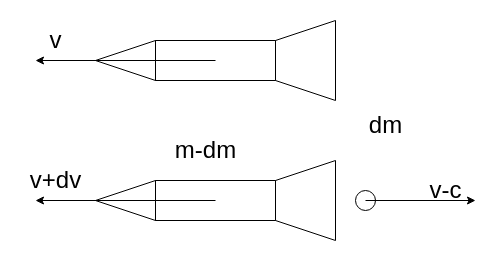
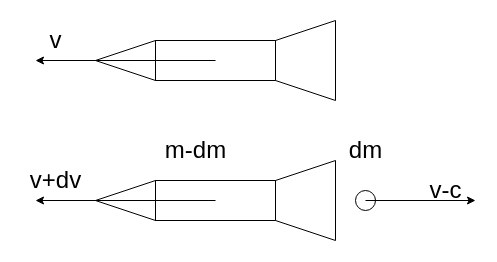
  <mxCell id="0" />
  <mxCell id="1" parent="0" />
  <mxCell id="2" value="" style="rounded=0;whiteSpace=wrap;html=1;" vertex="1" parent="1"><mxGeometry x="155" y="180" width="120" height="40" as="geometry" /></mxCell>
  <mxCell id="3" value="" style="triangle;whiteSpace=wrap;html=1;fontColor=none;direction=west;" vertex="1" parent="1"><mxGeometry x="95" y="180" width="60" height="40" as="geometry" /></mxCell>
  <mxCell id="4" value="" style="shape=trapezoid;perimeter=trapezoidPerimeter;whiteSpace=wrap;html=1;fixedSize=1;fontColor=none;direction=north;" vertex="1" parent="1"><mxGeometry x="275" y="160" width="60" height="80" as="geometry" /></mxCell>
  <mxCell id="5" value="" style="ellipse;whiteSpace=wrap;html=1;aspect=fixed;fontColor=none;" vertex="1" parent="1"><mxGeometry x="355" y="190" width="20" height="20" as="geometry" /></mxCell>
  <mxCell id="6" value="" style="endArrow=classic;html=1;fontColor=none;exitX=0.5;exitY=0.5;exitDx=0;exitDy=0;exitPerimeter=0;" edge="1" parent="1" source="2"><mxGeometry width="50" height="50" relative="1" as="geometry"><mxPoint x="305" y="220" as="sourcePoint" /><mxPoint x="35" y="200" as="targetPoint" /></mxGeometry></mxCell>
  <mxCell id="7" value="" style="endArrow=classic;html=1;fontColor=none;exitX=0.5;exitY=0.5;exitDx=0;exitDy=0;exitPerimeter=0;" edge="1" parent="1" source="5"><mxGeometry width="50" height="50" relative="1" as="geometry"><mxPoint x="265" y="240" as="sourcePoint" /><mxPoint x="475" y="200" as="targetPoint" /></mxGeometry></mxCell>
  <mxCell id="8" value="v+dv" style="text;html=1;align=center;verticalAlign=middle;resizable=0;points=[];autosize=1;strokeColor=none;fillColor=none;fontColor=none;fontSize=24;" vertex="1" parent="1"><mxGeometry x="20" y="160" width="70" height="40" as="geometry" /></mxCell>
  <mxCell id="9" value="v-c" style="text;html=1;align=center;verticalAlign=middle;resizable=0;points=[];autosize=1;strokeColor=none;fillColor=none;fontSize=24;fontColor=none;" vertex="1" parent="1"><mxGeometry x="415" y="170" width="60" height="40" as="geometry" /></mxCell>
- <mxCell id="10" value="m-dm" style="text;html=1;align=center;verticalAlign=middle;resizable=0;points=[];autosize=1;strokeColor=none;fillColor=none;fontSize=24;fontColor=none;" vertex="1" parent="1"><mxGeometry x="165" y="130" width="80" height="40" as="geometry" /></mxCell>
- <mxCell id="11" value="dm" style="text;html=1;align=center;verticalAlign=middle;resizable=0;points=[];autosize=1;strokeColor=none;fillColor=none;fontSize=24;fontColor=none;" vertex="1" parent="1"><mxGeometry x="355" y="105" width="60" height="40" as="geometry" /></mxCell>
+ <mxCell id="10" value="m-dm" style="text;html=1;align=center;verticalAlign=middle;resizable=0;points=[];autosize=1;strokeColor=none;fillColor=none;fontSize=24;fontColor=none;" vertex="1" parent="1"><mxGeometry x="155" y="130" width="80" height="40" as="geometry" /></mxCell>
+ <mxCell id="11" value="dm" style="text;html=1;align=center;verticalAlign=middle;resizable=0;points=[];autosize=1;strokeColor=none;fillColor=none;fontSize=24;fontColor=none;" vertex="1" parent="1"><mxGeometry x="335" y="130" width="60" height="40" as="geometry" /></mxCell>
  <mxCell id="12" value="" style="rounded=0;whiteSpace=wrap;html=1;" vertex="1" parent="1"><mxGeometry x="155" y="40" width="120" height="40" as="geometry" /></mxCell>
  <mxCell id="13" value="" style="triangle;whiteSpace=wrap;html=1;fontColor=none;direction=west;" vertex="1" parent="1"><mxGeometry x="95" y="40" width="60" height="40" as="geometry" /></mxCell>
  <mxCell id="14" value="" style="shape=trapezoid;perimeter=trapezoidPerimeter;whiteSpace=wrap;html=1;fixedSize=1;fontColor=none;direction=north;" vertex="1" parent="1"><mxGeometry x="275" y="20" width="60" height="80" as="geometry" /></mxCell>
  <mxCell id="15" value="" style="endArrow=classic;html=1;fontColor=none;exitX=0.5;exitY=0.5;exitDx=0;exitDy=0;exitPerimeter=0;" edge="1" source="12" parent="1"><mxGeometry width="50" height="50" relative="1" as="geometry"><mxPoint x="305" y="80" as="sourcePoint" /><mxPoint x="35" y="60" as="targetPoint" /></mxGeometry></mxCell>
  <mxCell id="16" value="v" style="text;html=1;align=center;verticalAlign=middle;resizable=0;points=[];autosize=1;strokeColor=none;fillColor=none;fontColor=none;fontSize=24;" vertex="1" parent="1"><mxGeometry x="35" y="20" width="40" height="40" as="geometry" /></mxCell>
